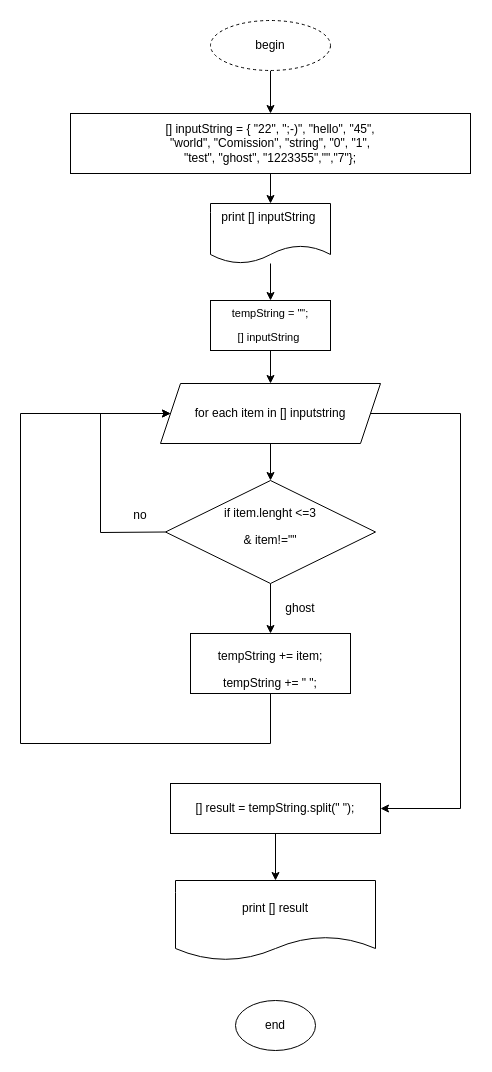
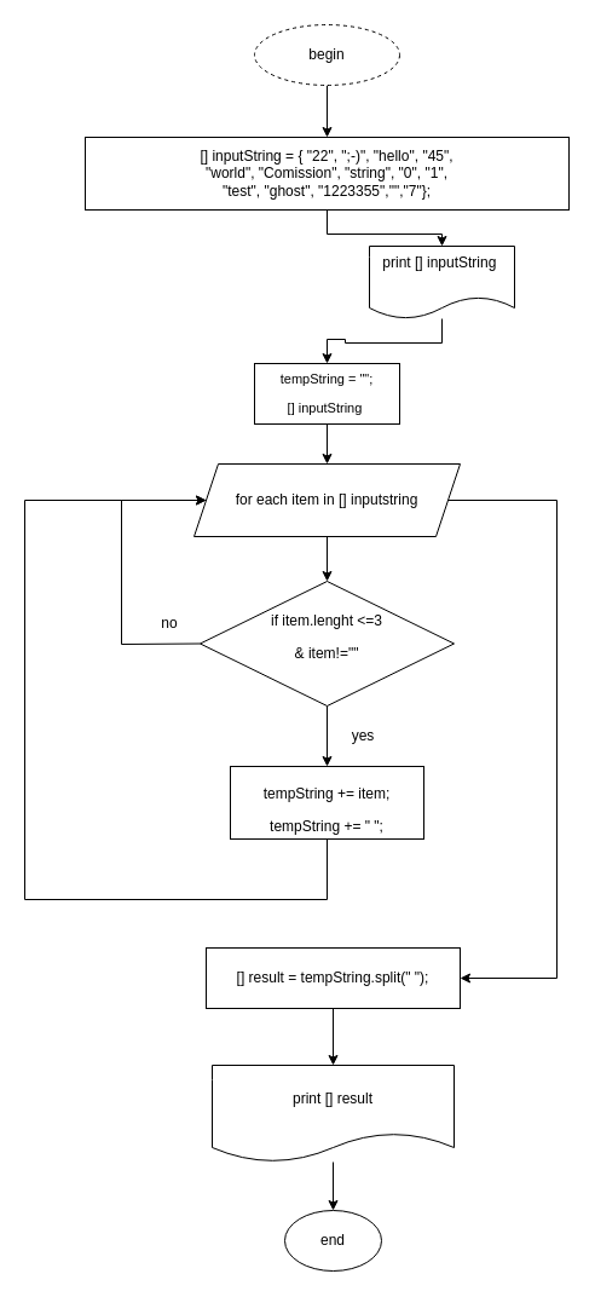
  <mxCell id="0" />
  <mxCell id="1" parent="0" />
  <mxCell id="2" value="" style="edgeStyle=orthogonalEdgeStyle;rounded=0;orthogonalLoop=1;jettySize=auto;html=1;exitX=0.5;exitY=1;exitDx=0;exitDy=0;" edge="1" parent="1" source="4" target="4"><mxGeometry relative="1" as="geometry"><mxPoint x="450" y="83" as="sourcePoint" /></mxGeometry></mxCell>
  <mxCell id="3" value="" style="edgeStyle=orthogonalEdgeStyle;rounded=0;orthogonalLoop=1;jettySize=auto;html=1;" edge="1" parent="1" source="4" target="6"><mxGeometry relative="1" as="geometry"><mxPoint x="270" y="253" as="targetPoint" /></mxGeometry></mxCell>
  <mxCell id="4" value="&lt;p class=&quot;MsoNormal&quot;&gt;[] inputString = { &quot;22&quot;, &quot;;-)&quot;, &quot;hello&quot;, &quot;45&quot;,&lt;br&gt;&quot;world&quot;, &quot;Comission&quot;, &quot;string&quot;, &quot;0&quot;, &quot;1&quot;,&lt;br&gt;&quot;test&quot;, &quot;ghost&quot;, &quot;1223355&quot;,&quot;&quot;,&quot;7&quot;};&lt;/p&gt;" style="whiteSpace=wrap;html=1;rounded=0;glass=0;strokeWidth=1;shadow=0;" vertex="1" parent="1"><mxGeometry x="70" y="113" width="400" height="60" as="geometry" /></mxCell>
  <mxCell id="5" value="" style="edgeStyle=orthogonalEdgeStyle;rounded=0;orthogonalLoop=1;jettySize=auto;html=1;" edge="1" parent="1" source="6" target="8"><mxGeometry relative="1" as="geometry" /></mxCell>
- <mxCell id="6" value="print [] inputString&amp;nbsp;&lt;br&gt;&amp;nbsp;" style="shape=document;whiteSpace=wrap;html=1;boundedLbl=1;" vertex="1" parent="1"><mxGeometry x="210" y="203" width="120" height="60" as="geometry" /></mxCell>
+ <mxCell id="6" value="print [] inputString&amp;nbsp;&lt;br&gt;&amp;nbsp;" style="shape=document;whiteSpace=wrap;html=1;boundedLbl=1;" vertex="1" parent="1"><mxGeometry x="305" y="203" width="120" height="60" as="geometry" /></mxCell>
  <mxCell id="7" value="" style="edgeStyle=orthogonalEdgeStyle;rounded=0;orthogonalLoop=1;jettySize=auto;html=1;" edge="1" parent="1" source="8" target="10"><mxGeometry relative="1" as="geometry" /></mxCell>
  <mxCell id="8" value="&lt;p style=&quot;font-size: 11px;&quot; class=&quot;MsoNormal&quot;&gt;te&lt;font style=&quot;font-size: 11px;&quot;&gt;mpString = &quot;&quot;;&lt;font style=&quot;font-size: 11px;&quot; color=&quot;#d4d4d4&quot;&gt;&lt;/font&gt;&lt;/font&gt;&lt;/p&gt;&lt;p style=&quot;font-size: 11px;&quot; class=&quot;MsoNormal&quot;&gt;&lt;font style=&quot;font-size: 11px;&quot;&gt;[] input&lt;/font&gt;String&amp;nbsp;&lt;br&gt;&lt;/p&gt;" style="whiteSpace=wrap;html=1;" vertex="1" parent="1"><mxGeometry x="210" y="300" width="120" height="50" as="geometry" /></mxCell>
  <mxCell id="9" value="" style="edgeStyle=orthogonalEdgeStyle;rounded=0;orthogonalLoop=1;jettySize=auto;html=1;" edge="1" parent="1" source="10" target="12"><mxGeometry relative="1" as="geometry" /></mxCell>
  <mxCell id="10" value="for each item in [] inputstring" style="shape=parallelogram;perimeter=parallelogramPerimeter;whiteSpace=wrap;html=1;fixedSize=1;" vertex="1" parent="1"><mxGeometry x="160" y="383" width="220" height="60" as="geometry" /></mxCell>
  <mxCell id="11" value="" style="edgeStyle=orthogonalEdgeStyle;rounded=0;orthogonalLoop=1;jettySize=auto;html=1;" edge="1" parent="1" source="12" target="13"><mxGeometry relative="1" as="geometry" /></mxCell>
  <mxCell id="12" value="if item.lenght &amp;lt;=3&lt;br&gt;&lt;p class=&quot;MsoNormal&quot;&gt;&amp;amp; item!=&quot;&quot;&lt;/p&gt;" style="rhombus;whiteSpace=wrap;html=1;" vertex="1" parent="1"><mxGeometry x="165" y="480" width="210" height="103" as="geometry" /></mxCell>
  <mxCell id="13" value="&lt;p style=&quot;&quot; class=&quot;MsoNormal&quot;&gt;&lt;font style=&quot;font-size: 12px;&quot;&gt;tempString += item;&lt;/font&gt;&lt;/p&gt;&lt;font style=&quot;font-size: 12px;&quot;&gt;&lt;span style=&quot;background-color: initial;&quot;&gt;tempString += &quot;&amp;nbsp;&lt;/span&gt;&lt;span style=&quot;background-color: initial;&quot;&gt;&quot;;&lt;/span&gt;&lt;span style=&quot;background-color: initial;&quot;&gt;&lt;br&gt;&lt;/span&gt;&lt;/font&gt;" style="whiteSpace=wrap;html=1;" vertex="1" parent="1"><mxGeometry x="190" y="633" width="160" height="60" as="geometry" /></mxCell>
- <mxCell id="14" value="ghost" style="text;html=1;strokeColor=none;fillColor=none;align=center;verticalAlign=middle;whiteSpace=wrap;rounded=0;" vertex="1" parent="1"><mxGeometry x="270" y="593" width="60" height="30" as="geometry" /></mxCell>
+ <mxCell id="14" value="yes" style="text;html=1;strokeColor=none;fillColor=none;align=center;verticalAlign=middle;whiteSpace=wrap;rounded=0;" vertex="1" parent="1"><mxGeometry x="270" y="593" width="60" height="30" as="geometry" /></mxCell>
  <mxCell id="15" value="no" style="text;html=1;strokeColor=none;fillColor=none;align=center;verticalAlign=middle;whiteSpace=wrap;rounded=0;" vertex="1" parent="1"><mxGeometry x="110" y="500" width="60" height="30" as="geometry" /></mxCell>
  <mxCell id="16" value="" style="endArrow=classic;html=1;rounded=0;exitX=0;exitY=0.5;exitDx=0;exitDy=0;entryX=0;entryY=0.5;entryDx=0;entryDy=0;" edge="1" parent="1" source="12" target="10"><mxGeometry width="50" height="50" relative="1" as="geometry"><mxPoint x="290" y="603" as="sourcePoint" /><mxPoint x="340" y="553" as="targetPoint" /><Array as="points"><mxPoint x="100" y="532" /><mxPoint x="100" y="413" /></Array></mxGeometry></mxCell>
  <mxCell id="17" value="" style="endArrow=classic;html=1;rounded=0;exitX=0.5;exitY=1;exitDx=0;exitDy=0;entryX=0;entryY=0.5;entryDx=0;entryDy=0;" edge="1" parent="1" source="13" target="10"><mxGeometry width="50" height="50" relative="1" as="geometry"><mxPoint x="290" y="603" as="sourcePoint" /><mxPoint x="340" y="553" as="targetPoint" /><Array as="points"><mxPoint x="270" y="743" /><mxPoint x="20" y="743" /><mxPoint x="20" y="413" /></Array></mxGeometry></mxCell>
  <mxCell id="18" value="" style="endArrow=classic;html=1;rounded=0;exitX=1;exitY=0.5;exitDx=0;exitDy=0;" edge="1" parent="1" source="10" target="20"><mxGeometry width="50" height="50" relative="1" as="geometry"><mxPoint x="290" y="603" as="sourcePoint" /><mxPoint x="430" y="753" as="targetPoint" /><Array as="points"><mxPoint x="460" y="413" /><mxPoint x="460" y="808" /></Array></mxGeometry></mxCell>
  <mxCell id="19" value="" style="edgeStyle=orthogonalEdgeStyle;rounded=0;orthogonalLoop=1;jettySize=auto;html=1;" edge="1" parent="1" source="20" target="24"><mxGeometry relative="1" as="geometry" /></mxCell>
  <mxCell id="20" value="&lt;p class=&quot;MsoNormal&quot;&gt;[] result = tempString.split(&quot; &quot;);&lt;/p&gt;" style="rounded=0;whiteSpace=wrap;html=1;" vertex="1" parent="1"><mxGeometry x="170" y="783" width="210" height="50" as="geometry" /></mxCell>
  <mxCell id="21" value="" style="edgeStyle=orthogonalEdgeStyle;rounded=0;orthogonalLoop=1;jettySize=auto;html=1;" edge="1" parent="1" source="22" target="4"><mxGeometry relative="1" as="geometry" /></mxCell>
  <mxCell id="22" value="begin" style="ellipse;whiteSpace=wrap;html=1;dashed=1;" vertex="1" parent="1"><mxGeometry x="210" y="20" width="120" height="50" as="geometry" /></mxCell>
+ <mxCell id="23" value="" style="edgeStyle=orthogonalEdgeStyle;rounded=0;orthogonalLoop=1;jettySize=auto;html=1;" edge="1" parent="1" source="24" target="25"><mxGeometry relative="1" as="geometry" /></mxCell>
  <mxCell id="24" value="print [] result" style="shape=document;whiteSpace=wrap;html=1;boundedLbl=1;rounded=0;" vertex="1" parent="1"><mxGeometry x="175" y="880" width="200" height="80" as="geometry" /></mxCell>
  <mxCell id="25" value="end" style="ellipse;whiteSpace=wrap;html=1;rounded=0;" vertex="1" parent="1"><mxGeometry x="235" y="1000" width="80" height="50" as="geometry" /></mxCell>
